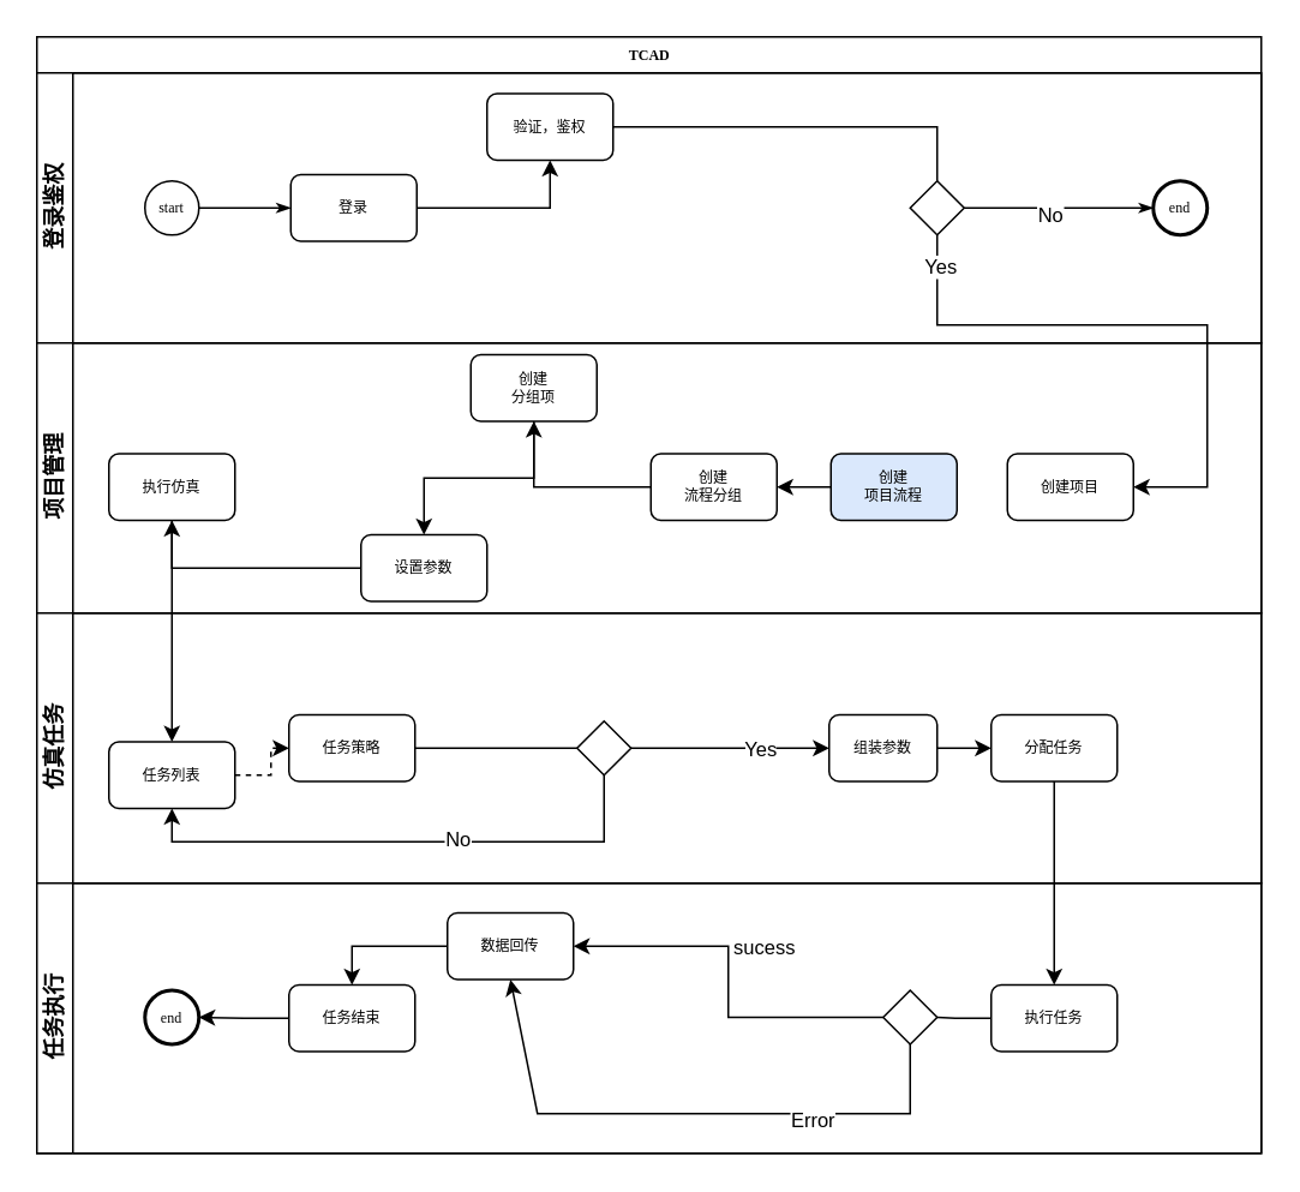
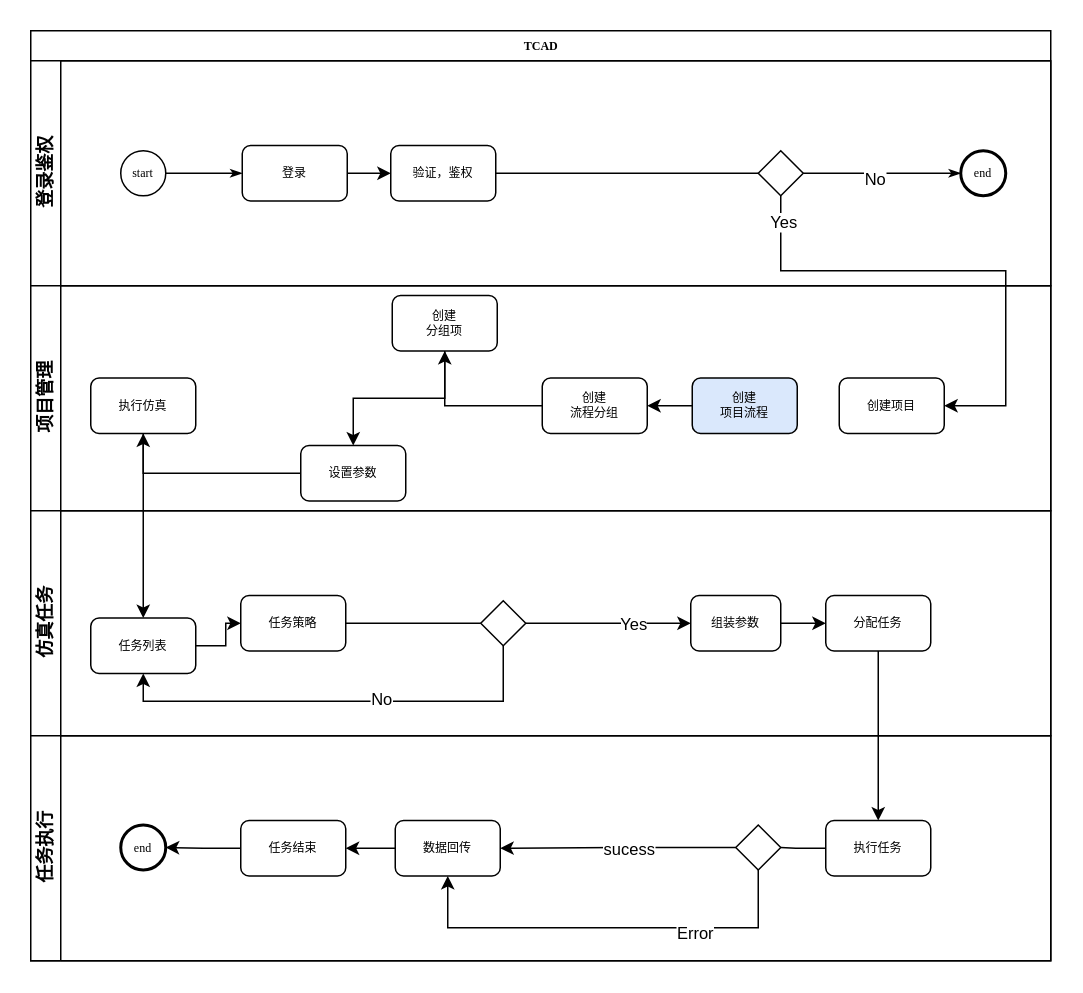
  <mxCell id="0" />
  <mxCell id="1" parent="0" />
  <mxCell id="2" value="TCAD" style="swimlane;html=1;childLayout=stackLayout;horizontal=1;startSize=20;horizontalStack=0;rounded=0;shadow=0;labelBackgroundColor=none;strokeWidth=1;fontFamily=Verdana;fontSize=8;align=center;" parent="1" vertex="1"><mxGeometry x="20" y="20" width="680" height="620" as="geometry" /></mxCell>
  <mxCell id="3" value="登录鉴权" style="swimlane;html=1;startSize=20;horizontal=0;" parent="2" vertex="1"><mxGeometry y="20" width="680" height="150" as="geometry" /></mxCell>
  <mxCell id="4" style="edgeStyle=orthogonalEdgeStyle;rounded=0;html=1;labelBackgroundColor=none;startArrow=none;startFill=0;startSize=5;endArrow=classicThin;endFill=1;endSize=5;jettySize=auto;orthogonalLoop=1;strokeWidth=1;fontFamily=Verdana;fontSize=8" parent="3" source="5" target="7" edge="1"><mxGeometry relative="1" as="geometry" /></mxCell>
  <mxCell id="5" value="start" style="ellipse;whiteSpace=wrap;html=1;rounded=0;shadow=0;labelBackgroundColor=none;strokeWidth=1;fontFamily=Verdana;fontSize=8;align=center;" parent="3" vertex="1"><mxGeometry x="60" y="60" width="30" height="30" as="geometry" /></mxCell>
  <mxCell id="6" value="" style="edgeStyle=orthogonalEdgeStyle;rounded=0;orthogonalLoop=1;jettySize=auto;html=1;" edge="1" parent="3" source="7" target="10"><mxGeometry relative="1" as="geometry" /></mxCell>
  <mxCell id="7" value="登录" style="rounded=1;whiteSpace=wrap;html=1;shadow=0;labelBackgroundColor=none;strokeWidth=1;fontFamily=Verdana;fontSize=8;align=center;" parent="3" vertex="1"><mxGeometry x="141" y="56.5" width="70" height="37" as="geometry" /></mxCell>
  <mxCell id="8" style="edgeStyle=orthogonalEdgeStyle;rounded=0;html=1;labelBackgroundColor=none;startArrow=none;startFill=0;startSize=5;endArrow=classicThin;endFill=1;endSize=5;jettySize=auto;orthogonalLoop=1;strokeWidth=1;fontFamily=Verdana;fontSize=8" parent="3" source="12" target="11" edge="1"><mxGeometry relative="1" as="geometry" /></mxCell>
  <mxCell id="9" value="No" style="edgeLabel;html=1;align=center;verticalAlign=middle;resizable=0;points=[];" vertex="1" connectable="0" parent="8"><mxGeometry x="-0.111" y="-3" relative="1" as="geometry"><mxPoint as="offset" /></mxGeometry></mxCell>
- <mxCell id="10" value="验证，鉴权" style="rounded=1;whiteSpace=wrap;html=1;shadow=0;labelBackgroundColor=none;strokeWidth=1;fontFamily=Verdana;fontSize=8;align=center;" parent="3" vertex="1"><mxGeometry x="250" y="11.5" width="70" height="37" as="geometry" /></mxCell>
+ <mxCell id="10" value="验证，鉴权" style="rounded=1;whiteSpace=wrap;html=1;shadow=0;labelBackgroundColor=none;strokeWidth=1;fontFamily=Verdana;fontSize=8;align=center;" parent="3" vertex="1"><mxGeometry x="240" y="56.5" width="70" height="37" as="geometry" /></mxCell>
  <mxCell id="11" value="end" style="ellipse;whiteSpace=wrap;html=1;rounded=0;shadow=0;labelBackgroundColor=none;strokeWidth=2;fontFamily=Verdana;fontSize=8;align=center;" parent="3" vertex="1"><mxGeometry x="620" y="60" width="30" height="30" as="geometry" /></mxCell>
  <mxCell id="12" value="" style="strokeWidth=1;html=1;shape=mxgraph.flowchart.decision;whiteSpace=wrap;rounded=1;shadow=0;labelBackgroundColor=none;fontFamily=Verdana;fontSize=8;align=center;" vertex="1" parent="3"><mxGeometry x="485" y="60.0" width="30" height="30" as="geometry" /></mxCell>
  <mxCell id="13" value="" style="edgeStyle=orthogonalEdgeStyle;rounded=0;html=1;labelBackgroundColor=none;startArrow=none;startFill=0;startSize=5;endArrow=none;endFill=1;endSize=5;jettySize=auto;orthogonalLoop=1;strokeWidth=1;fontFamily=Verdana;fontSize=8" edge="1" parent="3" source="10" target="12"><mxGeometry relative="1" as="geometry"><mxPoint x="480" y="165" as="sourcePoint" /><mxPoint x="521" y="165" as="targetPoint" /></mxGeometry></mxCell>
  <mxCell id="14" value="项目管理" style="swimlane;html=1;startSize=20;horizontal=0;" parent="2" vertex="1"><mxGeometry y="170" width="680" height="150" as="geometry" /></mxCell>
  <mxCell id="15" value="创建项目" style="rounded=1;whiteSpace=wrap;html=1;shadow=0;labelBackgroundColor=none;strokeWidth=1;fontFamily=Verdana;fontSize=8;align=center;" vertex="1" parent="14"><mxGeometry x="539" y="61.5" width="70" height="37" as="geometry" /></mxCell>
  <mxCell id="16" value="" style="edgeStyle=orthogonalEdgeStyle;rounded=0;orthogonalLoop=1;jettySize=auto;html=1;" edge="1" parent="14" source="17" target="19"><mxGeometry relative="1" as="geometry" /></mxCell>
  <mxCell id="17" value="创建&lt;br&gt;项目流程" style="rounded=1;whiteSpace=wrap;html=1;shadow=0;labelBackgroundColor=none;strokeWidth=1;fontFamily=Verdana;fontSize=8;align=center;fillColor=#dae8fc;" vertex="1" parent="14"><mxGeometry x="441" y="61.5" width="70" height="37" as="geometry" /></mxCell>
  <mxCell id="18" value="" style="edgeStyle=orthogonalEdgeStyle;rounded=0;orthogonalLoop=1;jettySize=auto;html=1;" edge="1" parent="14" source="19" target="21"><mxGeometry relative="1" as="geometry" /></mxCell>
  <mxCell id="19" value="创建&lt;br&gt;流程分组" style="rounded=1;whiteSpace=wrap;html=1;shadow=0;labelBackgroundColor=none;strokeWidth=1;fontFamily=Verdana;fontSize=8;align=center;" vertex="1" parent="14"><mxGeometry x="341" y="61.5" width="70" height="37" as="geometry" /></mxCell>
  <mxCell id="20" value="" style="edgeStyle=orthogonalEdgeStyle;rounded=0;orthogonalLoop=1;jettySize=auto;html=1;" edge="1" parent="14" source="21" target="23"><mxGeometry relative="1" as="geometry" /></mxCell>
  <mxCell id="21" value="创建&lt;br&gt;分组项" style="rounded=1;whiteSpace=wrap;html=1;shadow=0;labelBackgroundColor=none;strokeWidth=1;fontFamily=Verdana;fontSize=8;align=center;" vertex="1" parent="14"><mxGeometry x="241" y="6.5" width="70" height="37" as="geometry" /></mxCell>
  <mxCell id="22" value="" style="edgeStyle=orthogonalEdgeStyle;rounded=0;orthogonalLoop=1;jettySize=auto;html=1;" edge="1" parent="14" source="23" target="24"><mxGeometry relative="1" as="geometry" /></mxCell>
  <mxCell id="23" value="设置参数" style="rounded=1;whiteSpace=wrap;html=1;shadow=0;labelBackgroundColor=none;strokeWidth=1;fontFamily=Verdana;fontSize=8;align=center;" vertex="1" parent="14"><mxGeometry x="180" y="106.5" width="70" height="37" as="geometry" /></mxCell>
  <mxCell id="24" value="执行仿真" style="rounded=1;whiteSpace=wrap;html=1;shadow=0;labelBackgroundColor=none;strokeWidth=1;fontFamily=Verdana;fontSize=8;align=center;" vertex="1" parent="14"><mxGeometry x="40" y="61.5" width="70" height="37" as="geometry" /></mxCell>
  <mxCell id="25" value="" style="endArrow=classic;html=1;rounded=0;exitX=0.5;exitY=1;exitDx=0;exitDy=0;exitPerimeter=0;entryX=1;entryY=0.5;entryDx=0;entryDy=0;" edge="1" parent="2" source="12" target="15"><mxGeometry width="50" height="50" relative="1" as="geometry"><mxPoint x="550" y="230" as="sourcePoint" /><mxPoint x="600" y="180" as="targetPoint" /><Array as="points"><mxPoint x="500" y="160" /><mxPoint x="650" y="160" /><mxPoint x="650" y="250" /></Array></mxGeometry></mxCell>
  <mxCell id="26" value="Yes" style="edgeLabel;html=1;align=center;verticalAlign=middle;resizable=0;points=[];" vertex="1" connectable="0" parent="25"><mxGeometry x="-0.899" y="1" relative="1" as="geometry"><mxPoint as="offset" /></mxGeometry></mxCell>
  <mxCell id="27" value="" style="endArrow=classic;html=1;rounded=0;exitX=0.5;exitY=1;exitDx=0;exitDy=0;entryX=0.5;entryY=0;entryDx=0;entryDy=0;" edge="1" parent="2" source="24" target="31"><mxGeometry width="50" height="50" relative="1" as="geometry"><mxPoint x="110" y="330" as="sourcePoint" /><mxPoint x="160" y="280" as="targetPoint" /></mxGeometry></mxCell>
  <mxCell id="28" value="" style="edgeStyle=orthogonalEdgeStyle;rounded=0;orthogonalLoop=1;jettySize=auto;html=1;entryX=0.5;entryY=0;entryDx=0;entryDy=0;" edge="1" parent="2" source="39" target="49"><mxGeometry relative="1" as="geometry"><mxPoint x="530" y="395" as="targetPoint" /></mxGeometry></mxCell>
  <mxCell id="29" value="仿真任务" style="swimlane;html=1;startSize=20;horizontal=0;" parent="2" vertex="1"><mxGeometry y="320" width="680" height="150" as="geometry" /></mxCell>
- <mxCell id="30" value="" style="edgeStyle=orthogonalEdgeStyle;rounded=0;orthogonalLoop=1;jettySize=auto;html=1;dashed=1;" edge="1" parent="29" source="31" target="34"><mxGeometry relative="1" as="geometry" /></mxCell>
+ <mxCell id="30" value="" style="edgeStyle=orthogonalEdgeStyle;rounded=0;orthogonalLoop=1;jettySize=auto;html=1;" edge="1" parent="29" source="31" target="34"><mxGeometry relative="1" as="geometry" /></mxCell>
  <mxCell id="31" value="任务列表" style="rounded=1;whiteSpace=wrap;html=1;shadow=0;labelBackgroundColor=none;strokeWidth=1;fontFamily=Verdana;fontSize=8;align=center;" vertex="1" parent="29"><mxGeometry x="40" y="71.5" width="70" height="37" as="geometry" /></mxCell>
  <mxCell id="32" value="" style="edgeStyle=orthogonalEdgeStyle;rounded=0;orthogonalLoop=1;jettySize=auto;html=1;startArrow=none;" edge="1" parent="29" source="40" target="36"><mxGeometry relative="1" as="geometry" /></mxCell>
  <mxCell id="33" value="Yes" style="edgeLabel;html=1;align=center;verticalAlign=middle;resizable=0;points=[];" vertex="1" connectable="0" parent="32"><mxGeometry x="0.239" y="-4" relative="1" as="geometry"><mxPoint x="3" y="-4" as="offset" /></mxGeometry></mxCell>
  <mxCell id="34" value="任务策略" style="rounded=1;whiteSpace=wrap;html=1;shadow=0;labelBackgroundColor=none;strokeWidth=1;fontFamily=Verdana;fontSize=8;align=center;" vertex="1" parent="29"><mxGeometry x="140" y="56.5" width="70" height="37" as="geometry" /></mxCell>
  <mxCell id="35" value="" style="edgeStyle=orthogonalEdgeStyle;rounded=0;orthogonalLoop=1;jettySize=auto;html=1;" edge="1" parent="29" source="36" target="39"><mxGeometry relative="1" as="geometry" /></mxCell>
  <mxCell id="36" value="组装参数" style="rounded=1;whiteSpace=wrap;html=1;shadow=0;labelBackgroundColor=none;strokeWidth=1;fontFamily=Verdana;fontSize=8;align=center;" vertex="1" parent="29"><mxGeometry x="440" y="56.5" width="60" height="37" as="geometry" /></mxCell>
  <mxCell id="37" value="" style="endArrow=classic;html=1;rounded=0;exitX=0.5;exitY=1;exitDx=0;exitDy=0;entryX=0.5;entryY=1;entryDx=0;entryDy=0;exitPerimeter=0;" edge="1" parent="29" source="40" target="31"><mxGeometry width="50" height="50" relative="1" as="geometry"><mxPoint x="140" y="126.5" as="sourcePoint" /><mxPoint x="100" y="98" as="targetPoint" /><Array as="points"><mxPoint x="315" y="127" /><mxPoint x="75" y="127" /></Array></mxGeometry></mxCell>
  <mxCell id="38" value="No" style="edgeLabel;html=1;align=center;verticalAlign=middle;resizable=0;points=[];" vertex="1" connectable="0" parent="37"><mxGeometry x="-0.195" y="-2" relative="1" as="geometry"><mxPoint as="offset" /></mxGeometry></mxCell>
  <mxCell id="39" value="分配任务" style="rounded=1;whiteSpace=wrap;html=1;shadow=0;labelBackgroundColor=none;strokeWidth=1;fontFamily=Verdana;fontSize=8;align=center;" vertex="1" parent="29"><mxGeometry x="530" y="56.5" width="70" height="37" as="geometry" /></mxCell>
  <mxCell id="40" value="" style="strokeWidth=1;html=1;shape=mxgraph.flowchart.decision;whiteSpace=wrap;rounded=1;shadow=0;labelBackgroundColor=none;fontFamily=Verdana;fontSize=8;align=center;" vertex="1" parent="29"><mxGeometry x="300" y="60.0" width="30" height="30" as="geometry" /></mxCell>
  <mxCell id="41" value="" style="edgeStyle=orthogonalEdgeStyle;rounded=0;orthogonalLoop=1;jettySize=auto;html=1;endArrow=none;" edge="1" parent="29" source="34" target="40"><mxGeometry relative="1" as="geometry"><mxPoint x="390" y="467" as="sourcePoint" /><mxPoint x="620" y="467" as="targetPoint" /></mxGeometry></mxCell>
  <mxCell id="42" value="任务执行" style="swimlane;html=1;startSize=20;horizontal=0;" vertex="1" parent="2"><mxGeometry y="470" width="680" height="150" as="geometry" /></mxCell>
  <mxCell id="43" value="" style="edgeStyle=orthogonalEdgeStyle;rounded=0;orthogonalLoop=1;jettySize=auto;html=1;" edge="1" parent="42" source="44" target="50"><mxGeometry relative="1" as="geometry" /></mxCell>
  <mxCell id="44" value="任务结束" style="rounded=1;whiteSpace=wrap;html=1;shadow=0;labelBackgroundColor=none;strokeWidth=1;fontFamily=Verdana;fontSize=8;align=center;" vertex="1" parent="42"><mxGeometry x="140" y="56.5" width="70" height="37" as="geometry" /></mxCell>
  <mxCell id="45" value="" style="edgeStyle=orthogonalEdgeStyle;rounded=0;orthogonalLoop=1;jettySize=auto;html=1;" edge="1" parent="42" source="46" target="44"><mxGeometry relative="1" as="geometry" /></mxCell>
- <mxCell id="46" value="数据回传" style="rounded=1;whiteSpace=wrap;html=1;shadow=0;labelBackgroundColor=none;strokeWidth=1;fontFamily=Verdana;fontSize=8;align=center;" vertex="1" parent="42"><mxGeometry x="228" y="16.5" width="70" height="37" as="geometry" /></mxCell>
+ <mxCell id="46" value="数据回传" style="rounded=1;whiteSpace=wrap;html=1;shadow=0;labelBackgroundColor=none;strokeWidth=1;fontFamily=Verdana;fontSize=8;align=center;" vertex="1" parent="42"><mxGeometry x="243" y="56.5" width="70" height="37" as="geometry" /></mxCell>
  <mxCell id="47" value="" style="edgeStyle=orthogonalEdgeStyle;rounded=0;orthogonalLoop=1;jettySize=auto;html=1;startArrow=none;entryX=1;entryY=0.5;entryDx=0;entryDy=0;" edge="1" parent="42" source="51" target="46"><mxGeometry relative="1" as="geometry"><mxPoint x="380" y="75" as="targetPoint" /></mxGeometry></mxCell>
  <mxCell id="48" value="sucess" style="edgeLabel;html=1;align=center;verticalAlign=middle;resizable=0;points=[];" vertex="1" connectable="0" parent="47"><mxGeometry x="0.271" y="4" relative="1" as="geometry"><mxPoint x="28" y="-4" as="offset" /></mxGeometry></mxCell>
  <mxCell id="49" value="执行任务" style="rounded=1;whiteSpace=wrap;html=1;shadow=0;labelBackgroundColor=none;strokeWidth=1;fontFamily=Verdana;fontSize=8;align=center;" vertex="1" parent="42"><mxGeometry x="530" y="56.5" width="70" height="37" as="geometry" /></mxCell>
  <mxCell id="50" value="end" style="ellipse;whiteSpace=wrap;html=1;rounded=0;shadow=0;labelBackgroundColor=none;strokeWidth=2;fontFamily=Verdana;fontSize=8;align=center;" vertex="1" parent="42"><mxGeometry x="60" y="59.5" width="30" height="30" as="geometry" /></mxCell>
  <mxCell id="51" value="" style="strokeWidth=1;html=1;shape=mxgraph.flowchart.decision;whiteSpace=wrap;rounded=1;shadow=0;labelBackgroundColor=none;fontFamily=Verdana;fontSize=8;align=center;" vertex="1" parent="42"><mxGeometry x="470" y="59.5" width="30" height="30" as="geometry" /></mxCell>
  <mxCell id="52" value="" style="edgeStyle=orthogonalEdgeStyle;rounded=0;orthogonalLoop=1;jettySize=auto;html=1;endArrow=none;" edge="1" parent="42" source="49" target="51"><mxGeometry relative="1" as="geometry"><mxPoint x="710" y="617" as="sourcePoint" /><mxPoint x="610" y="617" as="targetPoint" /></mxGeometry></mxCell>
  <mxCell id="53" value="" style="endArrow=classic;html=1;rounded=0;exitX=0.5;exitY=1;exitDx=0;exitDy=0;exitPerimeter=0;entryX=0.5;entryY=1;entryDx=0;entryDy=0;" edge="1" parent="42" source="51" target="46"><mxGeometry width="50" height="50" relative="1" as="geometry"><mxPoint x="550" y="158" as="sourcePoint" /><mxPoint x="485" y="116" as="targetPoint" /><Array as="points"><mxPoint x="485" y="128" /><mxPoint x="278" y="128" /></Array></mxGeometry></mxCell>
  <mxCell id="54" value="Error" style="edgeLabel;html=1;align=center;verticalAlign=middle;resizable=0;points=[];" vertex="1" connectable="0" parent="53"><mxGeometry x="-0.424" y="3" relative="1" as="geometry"><mxPoint as="offset" /></mxGeometry></mxCell>
